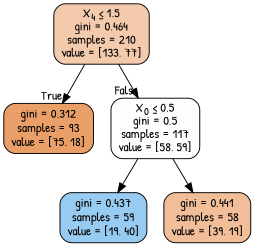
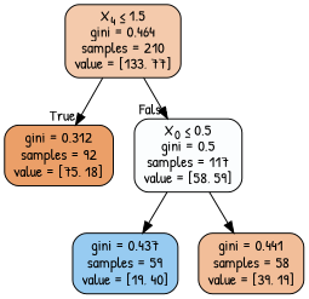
  digraph {
    fontname="Patrick Hand"
    node [color=black fontname="Patrick Hand" shape=box style="filled, rounded"]
    edge [fontname="Patrick Hand"]
    n1 [fillcolor="#e581396b" label=<X<SUB>4</SUB> &le; 1.5<br/>gini = 0.464<br/>samples = 210<br/>value = [133, 77]>]
-   n2 [fillcolor="#e58139c2" label=<gini = 0.312<br/>samples = 93<br/>value = [75, 18]>]
+   n2 [fillcolor="#e58139c2" label=<gini = 0.312<br/>samples = 92<br/>value = [75, 18]>]
    n3 [fillcolor="#399de504" label=<X<SUB>0</SUB> &le; 0.5<br/>gini = 0.5<br/>samples = 117<br/>value = [58, 59]>]
    n4 [fillcolor="#399de586" label=<gini = 0.437<br/>samples = 59<br/>value = [19, 40]>]
    n5 [fillcolor="#e5813983" label=<gini = 0.441<br/>samples = 58<br/>value = [39, 19]>]
    n1 -> n2 [headlabel=True labelangle=45 labeldistance=2.5]
    n1 -> n3 [headlabel=False labelangle=-45 labeldistance=2.5]
    n3 -> n4
    n3 -> n5
  }
